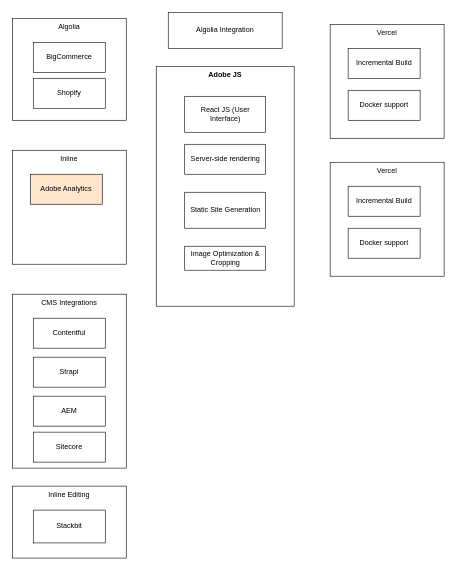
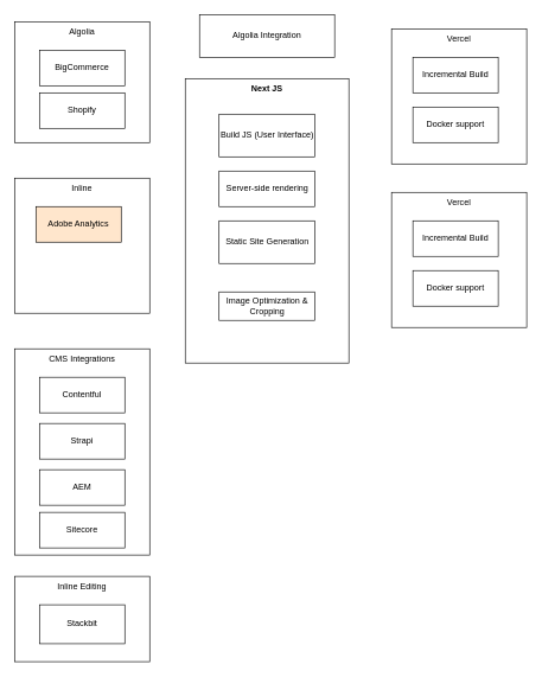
  <mxCell id="0" />
  <mxCell id="1" parent="0" />
  <mxCell id="2" value="" style="group" vertex="1" connectable="0" parent="1"><mxGeometry x="260" y="110" width="230" height="400" as="geometry" /></mxCell>
- <mxCell id="3" value="&lt;b&gt;Adobe JS&lt;/b&gt;" style="rounded=0;whiteSpace=wrap;html=1;verticalAlign=top;" parent="2" vertex="1"><mxGeometry width="230" height="400" as="geometry" /></mxCell>
- <mxCell id="4" value="React JS (User Interface)" style="rounded=0;whiteSpace=wrap;html=1;" parent="2" vertex="1"><mxGeometry x="47.5" y="50" width="135" height="60" as="geometry" /></mxCell>
+ <mxCell id="3" value="&lt;b&gt;Next JS&lt;/b&gt;" style="rounded=0;whiteSpace=wrap;html=1;verticalAlign=top;" parent="2" vertex="1"><mxGeometry width="230" height="400" as="geometry" /></mxCell>
+ <mxCell id="4" value="Build JS (User Interface)" style="rounded=0;whiteSpace=wrap;html=1;" parent="2" vertex="1"><mxGeometry x="47.5" y="50" width="135" height="60" as="geometry" /></mxCell>
  <mxCell id="5" value="Server-side rendering" style="rounded=0;whiteSpace=wrap;html=1;" parent="2" vertex="1"><mxGeometry x="47.5" y="130" width="135" height="50" as="geometry" /></mxCell>
- <mxCell id="6" value="Static Site Generation" style="rounded=0;whiteSpace=wrap;html=1;" parent="2" vertex="1"><mxGeometry x="47.5" y="210" width="135" height="60" as="geometry" /></mxCell>
+ <mxCell id="6" value="Static Site Generation" style="rounded=0;whiteSpace=wrap;html=1;" parent="2" vertex="1"><mxGeometry x="47.5" y="200" width="135" height="60" as="geometry" /></mxCell>
  <mxCell id="7" value="Image Optimization &amp;amp; Cropping" style="rounded=0;whiteSpace=wrap;html=1;" parent="2" vertex="1"><mxGeometry x="47.5" y="300" width="135" height="40" as="geometry" /></mxCell>
  <mxCell id="8" value="" style="group" vertex="1" connectable="0" parent="1"><mxGeometry x="20" y="30" width="190" height="170" as="geometry" /></mxCell>
  <mxCell id="9" value="Algolia" style="rounded=0;whiteSpace=wrap;html=1;verticalAlign=top;" vertex="1" parent="8"><mxGeometry width="190" height="170" as="geometry" /></mxCell>
  <mxCell id="10" value="BigCommerce" style="rounded=0;whiteSpace=wrap;html=1;" vertex="1" parent="8"><mxGeometry x="35" y="40" width="120" height="50" as="geometry" /></mxCell>
  <mxCell id="11" value="Shopify" style="rounded=0;whiteSpace=wrap;html=1;" vertex="1" parent="8"><mxGeometry x="35" y="100" width="120" height="50" as="geometry" /></mxCell>
  <mxCell id="12" value="" style="group" vertex="1" connectable="0" parent="1"><mxGeometry x="20" y="250" width="190" height="190" as="geometry" /></mxCell>
  <mxCell id="13" value="Inline" style="rounded=0;whiteSpace=wrap;html=1;verticalAlign=top;" vertex="1" parent="12"><mxGeometry width="190" height="190" as="geometry" /></mxCell>
  <mxCell id="14" value="Adobe Analytics" style="rounded=0;whiteSpace=wrap;html=1;fillColor=#ffe6cc;" vertex="1" parent="12"><mxGeometry x="30" y="40" width="120" height="50" as="geometry" /></mxCell>
  <mxCell id="15" style="edgeStyle=orthogonalEdgeStyle;rounded=0;orthogonalLoop=1;jettySize=auto;html=1;exitX=0.5;exitY=1;exitDx=0;exitDy=0;" edge="1" parent="12" source="13" target="13"><mxGeometry relative="1" as="geometry" /></mxCell>
  <mxCell id="16" value="" style="group" vertex="1" connectable="0" parent="1"><mxGeometry x="550" y="40" width="190" height="190" as="geometry" /></mxCell>
  <mxCell id="17" value="Vercel" style="rounded=0;whiteSpace=wrap;html=1;verticalAlign=top;" vertex="1" parent="16"><mxGeometry width="190" height="190" as="geometry" /></mxCell>
  <mxCell id="18" value="Incremental Build" style="rounded=0;whiteSpace=wrap;html=1;" vertex="1" parent="16"><mxGeometry x="30" y="40" width="120" height="50" as="geometry" /></mxCell>
  <mxCell id="19" value="Docker support" style="rounded=0;whiteSpace=wrap;html=1;" vertex="1" parent="16"><mxGeometry x="30" y="110" width="120" height="50" as="geometry" /></mxCell>
  <mxCell id="20" style="edgeStyle=orthogonalEdgeStyle;rounded=0;orthogonalLoop=1;jettySize=auto;html=1;exitX=0.5;exitY=1;exitDx=0;exitDy=0;" edge="1" parent="16" source="17" target="17"><mxGeometry relative="1" as="geometry" /></mxCell>
  <mxCell id="21" value="" style="group" vertex="1" connectable="0" parent="1"><mxGeometry x="550" y="270" width="190" height="190" as="geometry" /></mxCell>
  <mxCell id="22" value="Vercel" style="rounded=0;whiteSpace=wrap;html=1;verticalAlign=top;" vertex="1" parent="21"><mxGeometry width="190" height="190" as="geometry" /></mxCell>
  <mxCell id="23" value="Incremental Build" style="rounded=0;whiteSpace=wrap;html=1;" vertex="1" parent="21"><mxGeometry x="30" y="40" width="120" height="50" as="geometry" /></mxCell>
  <mxCell id="24" value="Docker support" style="rounded=0;whiteSpace=wrap;html=1;" vertex="1" parent="21"><mxGeometry x="30" y="110" width="120" height="50" as="geometry" /></mxCell>
  <mxCell id="25" style="edgeStyle=orthogonalEdgeStyle;rounded=0;orthogonalLoop=1;jettySize=auto;html=1;exitX=0.5;exitY=1;exitDx=0;exitDy=0;" edge="1" parent="21" source="22" target="22"><mxGeometry relative="1" as="geometry" /></mxCell>
  <mxCell id="26" value="Algolia Integration" style="rounded=0;whiteSpace=wrap;html=1;" vertex="1" parent="1"><mxGeometry x="280" y="20" width="190" height="60" as="geometry" /></mxCell>
  <mxCell id="27" value="CMS Integrations" style="rounded=0;whiteSpace=wrap;html=1;verticalAlign=top;" vertex="1" parent="1"><mxGeometry x="20" y="490" width="190" height="290" as="geometry" /></mxCell>
  <mxCell id="28" value="Contentful" style="rounded=0;whiteSpace=wrap;html=1;" vertex="1" parent="1"><mxGeometry x="55" y="530" width="120" height="50" as="geometry" /></mxCell>
  <mxCell id="29" value="" style="group" vertex="1" connectable="0" parent="1"><mxGeometry x="20" y="810" width="190" height="120" as="geometry" /></mxCell>
  <mxCell id="30" value="Inline Editing" style="rounded=0;whiteSpace=wrap;html=1;verticalAlign=top;" vertex="1" parent="29"><mxGeometry width="190" height="120" as="geometry" /></mxCell>
  <mxCell id="31" value="Stackbit" style="rounded=0;whiteSpace=wrap;html=1;" vertex="1" parent="29"><mxGeometry x="35" y="40" width="120" height="54.74" as="geometry" /></mxCell>
  <mxCell id="32" style="edgeStyle=orthogonalEdgeStyle;rounded=0;orthogonalLoop=1;jettySize=auto;html=1;exitX=0.5;exitY=1;exitDx=0;exitDy=0;" edge="1" parent="29" source="30" target="30"><mxGeometry relative="1" as="geometry" /></mxCell>
  <mxCell id="33" value="Strapi" style="rounded=0;whiteSpace=wrap;html=1;" vertex="1" parent="1"><mxGeometry x="55" y="595" width="120" height="50" as="geometry" /></mxCell>
  <mxCell id="34" value="Sitecore" style="rounded=0;whiteSpace=wrap;html=1;" vertex="1" parent="1"><mxGeometry x="55" y="720" width="120" height="50" as="geometry" /></mxCell>
  <mxCell id="35" value="AEM" style="rounded=0;whiteSpace=wrap;html=1;" vertex="1" parent="1"><mxGeometry x="55" y="660" width="120" height="50" as="geometry" /></mxCell>
